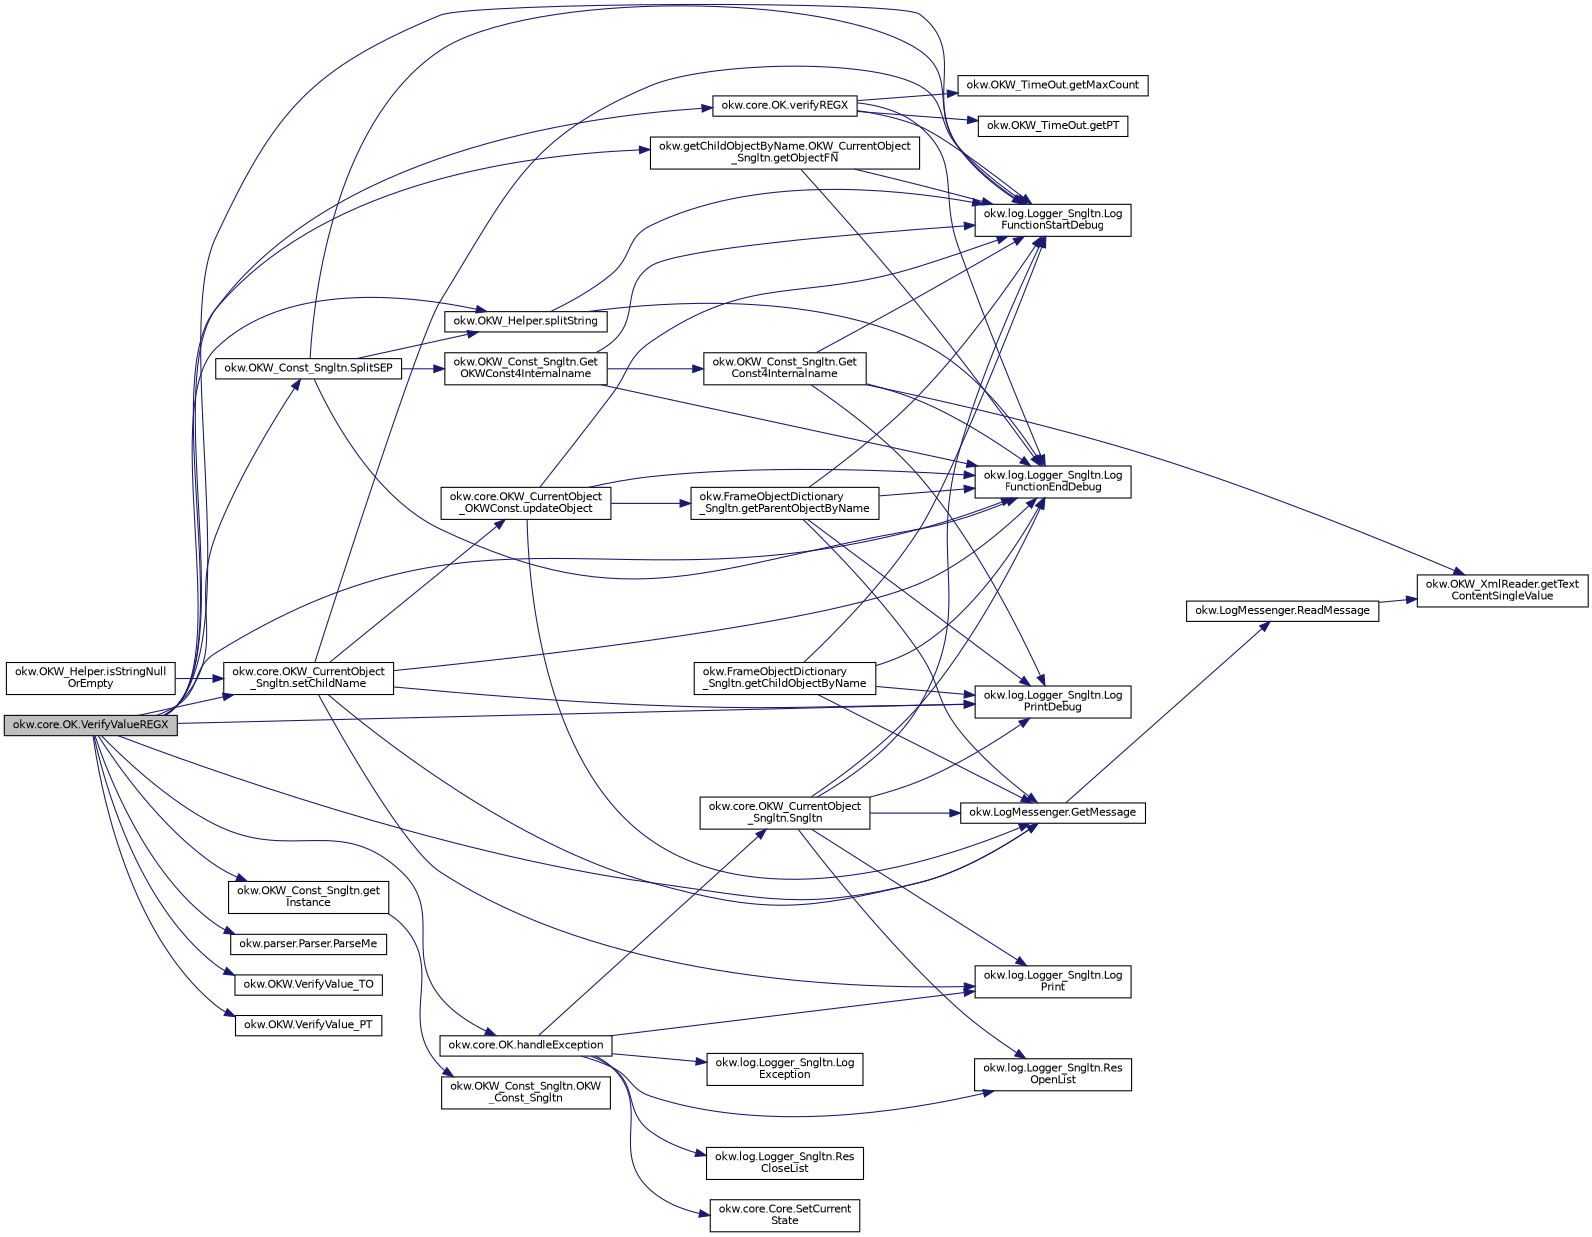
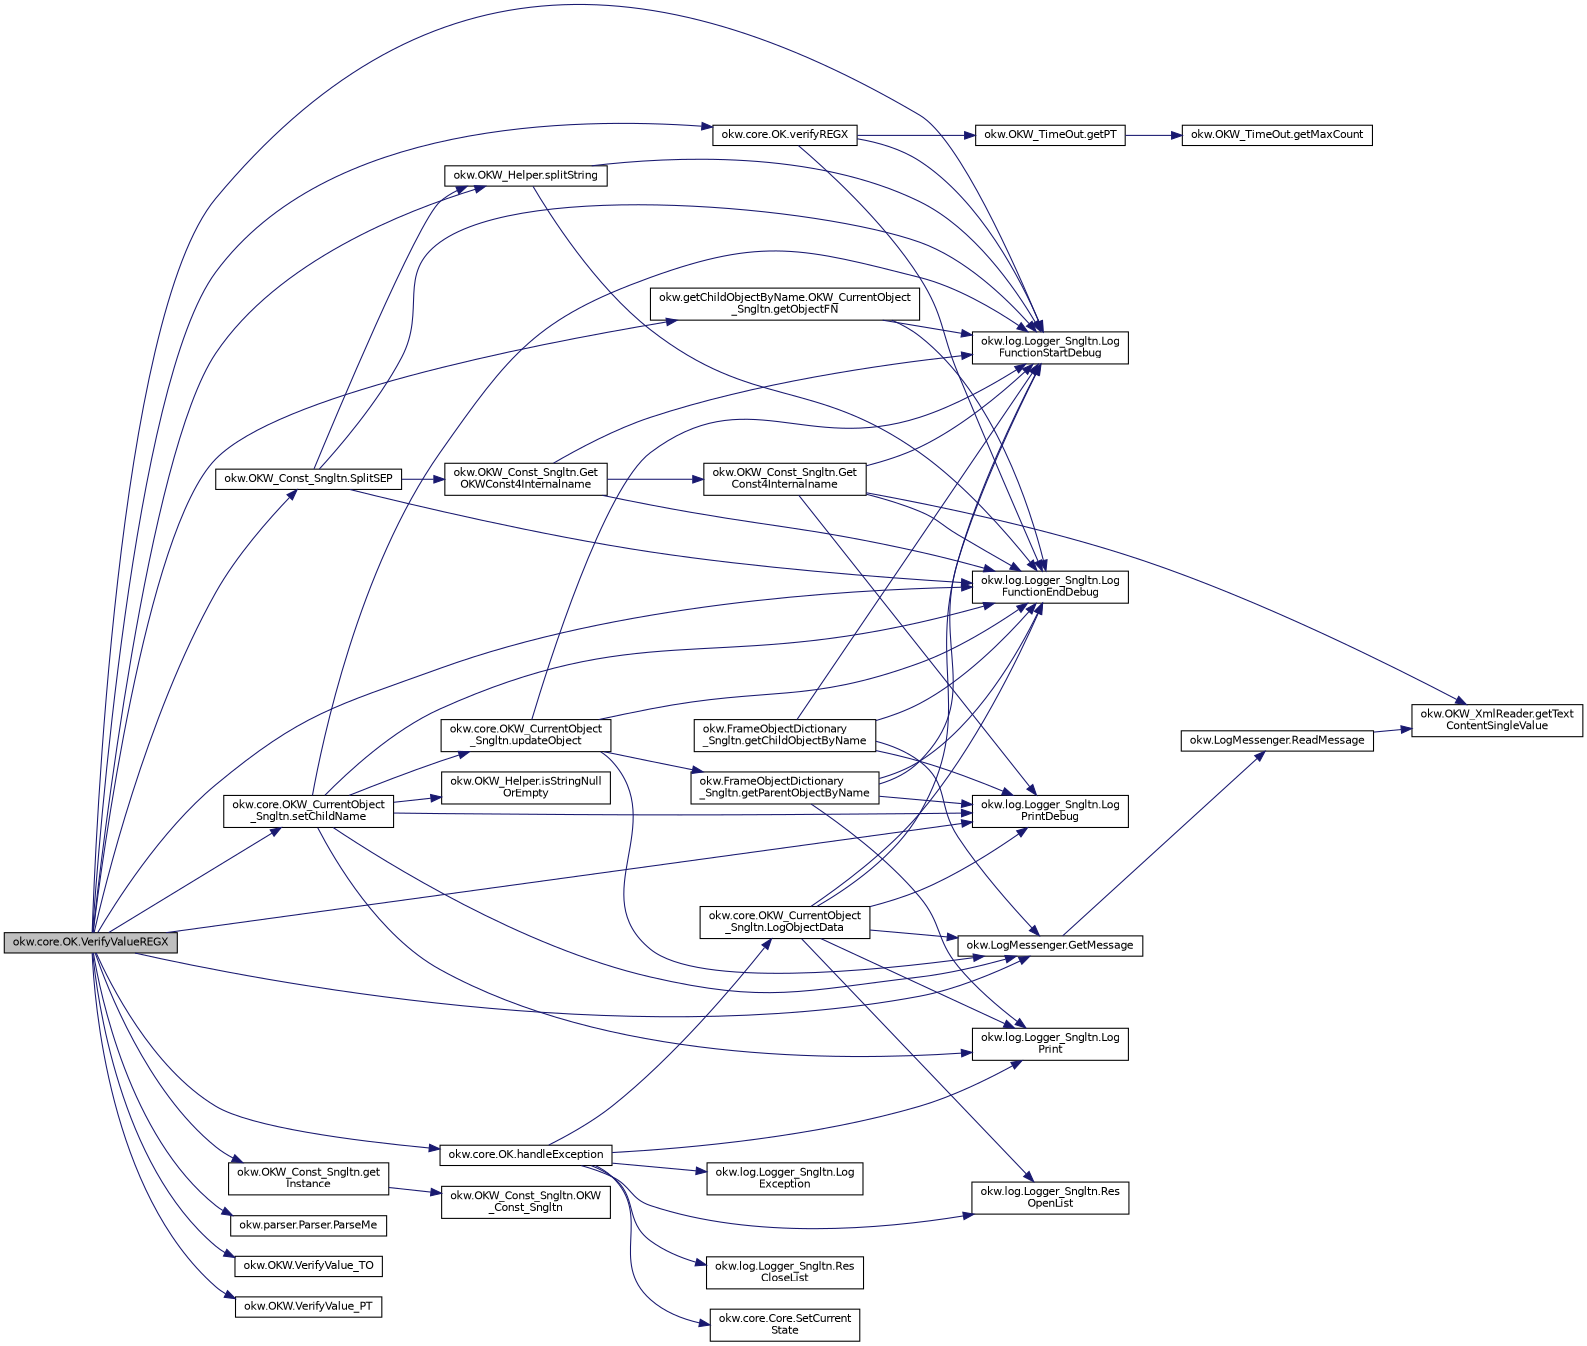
  digraph {
    rankdir=LR
    node [color=black fillcolor=white fontname=Helvetica fontsize=10 shape=record style=filled]
    edge [color=midnightblue fontname=Helvetica fontsize=10 labelfontname=Helvetica labelfontsize=10 style=solid]
    n1 [fillcolor=grey75 fontcolor=black height=0.2 label="okw.core.OK.VerifyValueREGX" width=0.4]
    n2 [height=0.2 label="okw.log.Logger_Sngltn.Log\lFunctionStartDebug" width=0.4]
    n3 [height=0.2 label="okw.OKW_Const_Sngltn.get\lInstance" width=0.4]
    n4 [height=0.2 label="okw.log.Logger_Sngltn.Log\lPrintDebug" width=0.4]
    n5 [height=0.2 label="okw.log.Logger_Sngltn.Log\lFunctionEndDebug" width=0.4]
    n6 [height=0.2 label="okw.LogMessenger.GetMessage" width=0.4]
    n7 [height=0.2 label="okw.OKW_Const_Sngltn.SplitSEP" width=0.4]
    n8 [height=0.2 label="okw.parser.Parser.ParseMe" width=0.4]
    n9 [height=0.2 label="okw.core.OKW_CurrentObject\l_Sngltn.setChildName" width=0.4]
    n10 [height=0.2 label="okw.getChildObjectByName.OKW_CurrentObject\l_Sngltn.getObjectFN" width=0.4]
    n11 [height=0.2 label="okw.OKW.VerifyValue_TO" width=0.4]
    n12 [height=0.2 label="okw.OKW.VerifyValue_PT" width=0.4]
    n13 [height=0.2 label="okw.core.OK.verifyREGX" width=0.4]
    n14 [height=0.2 label="okw.core.OK.handleException" width=0.4]
    n15 [height=0.2 label="okw.OKW_Helper.splitString" width=0.4]
    n16 [height=0.2 label="okw.OKW_Const_Sngltn.OKW\l_Const_Sngltn" width=0.4]
    n17 [height=0.2 label="okw.OKW_Const_Sngltn.Get\lOKWConst4Internalname" width=0.4]
    n18 [height=0.2 label="okw.OKW_Const_Sngltn.Get\lConst4Internalname" width=0.4]
    n19 [height=0.2 label="okw.LogMessenger.ReadMessage" width=0.4]
    n20 [height=0.2 label="okw.OKW_Helper.isStringNull\lOrEmpty" width=0.4]
    n21 [height=0.2 label="okw.log.Logger_Sngltn.Log\lPrint" width=0.4]
-   n22 [height=0.2 label="okw.core.OKW_CurrentObject\l_OKWConst.updateObject" width=0.4]
+   n22 [height=0.2 label="okw.core.OKW_CurrentObject\l_Sngltn.updateObject" width=0.4]
    n23 [height=0.2 label="okw.OKW_TimeOut.getMaxCount" width=0.4]
    n24 [height=0.2 label="okw.OKW_TimeOut.getPT" width=0.4]
    n25 [height=0.2 label="okw.log.Logger_Sngltn.Log\lException" width=0.4]
    n26 [height=0.2 label="okw.log.Logger_Sngltn.Res\lOpenList" width=0.4]
    n27 [height=0.2 label="okw.log.Logger_Sngltn.Res\lCloseList" width=0.4]
-   n28 [height=0.2 label="okw.core.OKW_CurrentObject\l_Sngltn.Sngltn" width=0.4]
+   n28 [height=0.2 label="okw.core.OKW_CurrentObject\l_Sngltn.LogObjectData" width=0.4]
    n29 [height=0.2 label="okw.core.Core.SetCurrent\lState" width=0.4]
    n30 [height=0.2 label="okw.OKW_XmlReader.getText\lContentSingleValue" width=0.4]
    n31 [height=0.2 label="okw.FrameObjectDictionary\l_Sngltn.getParentObjectByName" width=0.4]
    n32 [height=0.2 label="okw.FrameObjectDictionary\l_Sngltn.getChildObjectByName" width=0.4]
    n1 -> n2
    n1 -> n3
    n1 -> n4
    n1 -> n5
    n1 -> n6
    n1 -> n7
    n1 -> n8
    n1 -> n9
    n1 -> n10
    n1 -> n11
    n1 -> n12
    n1 -> n13
    n1 -> n14
    n1 -> n15
    n3 -> n16
    n6 -> n19
    n7 -> n2
    n7 -> n5
    n7 -> n15
    n7 -> n17
    n9 -> n2
    n9 -> n4
    n9 -> n5
    n9 -> n6
-   n20 -> n9
+   n9 -> n20
    n9 -> n21
    n9 -> n22
    n10 -> n2
    n10 -> n5
    n13 -> n2
    n13 -> n5
-   n13 -> n23
+   n24 -> n23
    n13 -> n24
    n14 -> n21
    n14 -> n25
    n14 -> n26
    n14 -> n27
    n14 -> n28
    n14 -> n29
    n15 -> n2
    n15 -> n5
    n17 -> n2
    n17 -> n5
    n17 -> n18
    n18 -> n2
    n18 -> n4
    n18 -> n5
    n18 -> n30
    n19 -> n30
    n22 -> n2
    n22 -> n5
    n22 -> n6
    n22 -> n31
    n28 -> n2
    n28 -> n4
    n28 -> n5
    n28 -> n6
    n28 -> n21
    n28 -> n26
    n31 -> n2
    n31 -> n4
    n31 -> n5
-   n31 -> n6
+   n31 -> n21
    n32 -> n2
    n32 -> n4
    n32 -> n5
    n32 -> n6
  }
